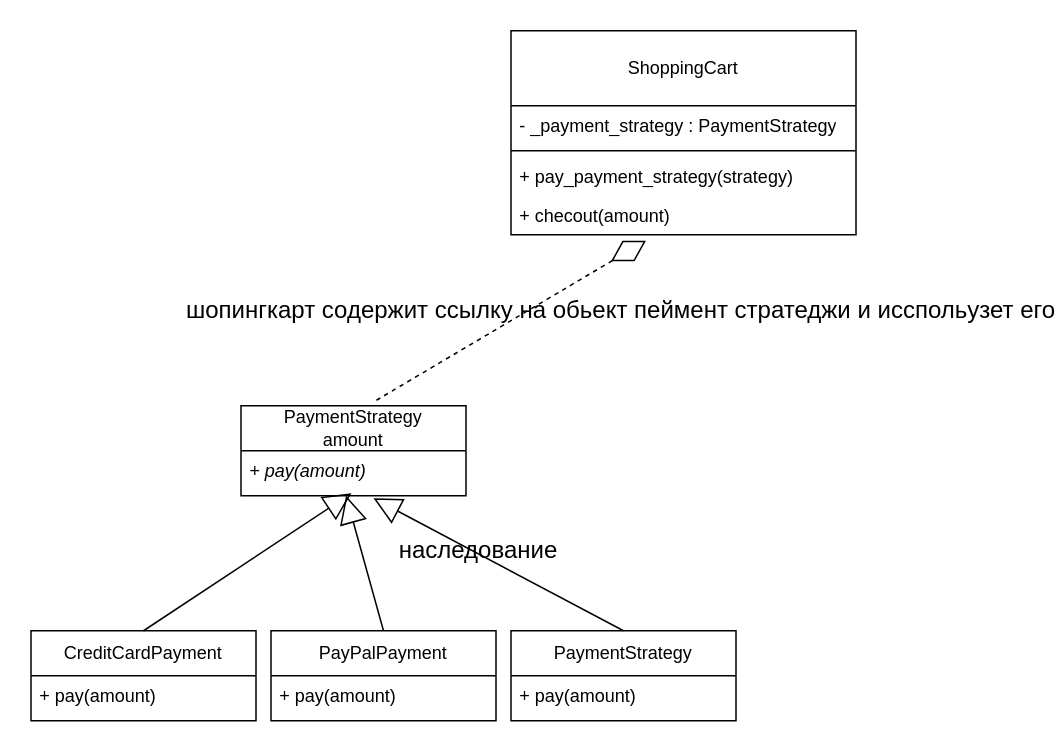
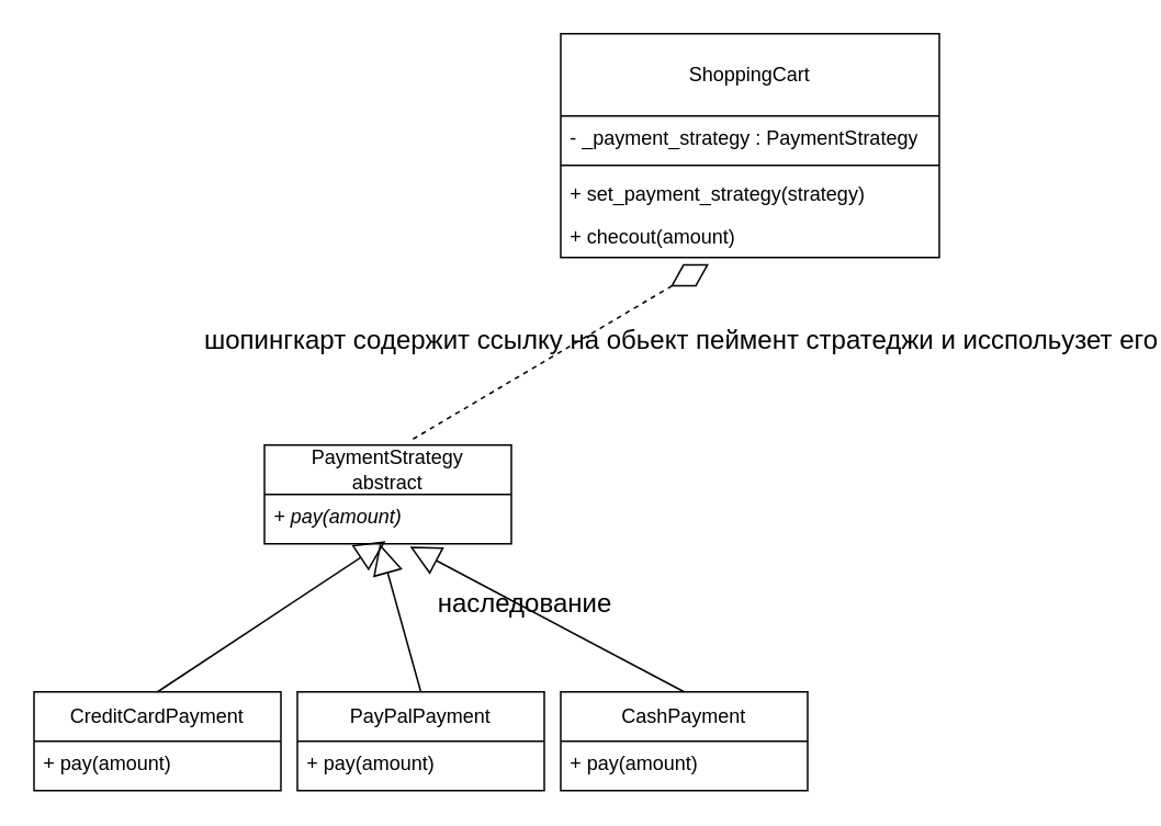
  <mxCell id="0" />
  <mxCell id="1" parent="0" />
- <mxCell id="2" value="&lt;div&gt;PaymentStrategy&lt;/div&gt;&lt;div&gt;amount&lt;/div&gt;" style="swimlane;fontStyle=0;childLayout=stackLayout;horizontal=1;startSize=30;fillColor=none;horizontalStack=0;resizeParent=1;resizeParentMax=0;resizeLast=0;collapsible=1;marginBottom=0;whiteSpace=wrap;html=1;" vertex="1" parent="1"><mxGeometry x="160" y="270" width="150" height="60" as="geometry" /></mxCell>
+ <mxCell id="2" value="&lt;div&gt;PaymentStrategy&lt;/div&gt;&lt;div&gt;abstract&lt;/div&gt;" style="swimlane;fontStyle=0;childLayout=stackLayout;horizontal=1;startSize=30;fillColor=none;horizontalStack=0;resizeParent=1;resizeParentMax=0;resizeLast=0;collapsible=1;marginBottom=0;whiteSpace=wrap;html=1;" vertex="1" parent="1"><mxGeometry x="160" y="270" width="150" height="60" as="geometry" /></mxCell>
  <mxCell id="3" value="&lt;i&gt;+ pay(amount)&lt;/i&gt;" style="text;strokeColor=none;fillColor=none;align=left;verticalAlign=top;spacingLeft=4;spacingRight=4;overflow=hidden;rotatable=0;points=[[0,0.5],[1,0.5]];portConstraint=eastwest;whiteSpace=wrap;html=1;" vertex="1" parent="2"><mxGeometry y="30" width="150" height="30" as="geometry" /></mxCell>
  <mxCell id="4" value="CreditCardPayment" style="swimlane;fontStyle=0;childLayout=stackLayout;horizontal=1;startSize=30;fillColor=none;horizontalStack=0;resizeParent=1;resizeParentMax=0;resizeLast=0;collapsible=1;marginBottom=0;whiteSpace=wrap;html=1;" vertex="1" parent="1"><mxGeometry x="20" y="420" width="150" height="60" as="geometry" /></mxCell>
  <mxCell id="5" value="&lt;span&gt;+ pay(amount)&lt;/span&gt;" style="text;strokeColor=none;fillColor=none;align=left;verticalAlign=top;spacingLeft=4;spacingRight=4;overflow=hidden;rotatable=0;points=[[0,0.5],[1,0.5]];portConstraint=eastwest;whiteSpace=wrap;html=1;fontStyle=0" vertex="1" parent="4"><mxGeometry y="30" width="150" height="30" as="geometry" /></mxCell>
- <mxCell id="6" value="PaymentStrategy" style="swimlane;fontStyle=0;childLayout=stackLayout;horizontal=1;startSize=30;fillColor=none;horizontalStack=0;resizeParent=1;resizeParentMax=0;resizeLast=0;collapsible=1;marginBottom=0;whiteSpace=wrap;html=1;" vertex="1" parent="1"><mxGeometry x="340" y="420" width="150" height="60" as="geometry" /></mxCell>
+ <mxCell id="6" value="CashPayment" style="swimlane;fontStyle=0;childLayout=stackLayout;horizontal=1;startSize=30;fillColor=none;horizontalStack=0;resizeParent=1;resizeParentMax=0;resizeLast=0;collapsible=1;marginBottom=0;whiteSpace=wrap;html=1;" vertex="1" parent="1"><mxGeometry x="340" y="420" width="150" height="60" as="geometry" /></mxCell>
  <mxCell id="7" value="&lt;span&gt;+ pay(amount)&lt;/span&gt;" style="text;strokeColor=none;fillColor=none;align=left;verticalAlign=top;spacingLeft=4;spacingRight=4;overflow=hidden;rotatable=0;points=[[0,0.5],[1,0.5]];portConstraint=eastwest;whiteSpace=wrap;html=1;fontStyle=0" vertex="1" parent="6"><mxGeometry y="30" width="150" height="30" as="geometry" /></mxCell>
  <mxCell id="8" value="PayPalPayment" style="swimlane;fontStyle=0;childLayout=stackLayout;horizontal=1;startSize=30;fillColor=none;horizontalStack=0;resizeParent=1;resizeParentMax=0;resizeLast=0;collapsible=1;marginBottom=0;whiteSpace=wrap;html=1;" vertex="1" parent="1"><mxGeometry x="180" y="420" width="150" height="60" as="geometry" /></mxCell>
  <mxCell id="9" value="&lt;span&gt;+ pay(amount)&lt;/span&gt;" style="text;strokeColor=none;fillColor=none;align=left;verticalAlign=top;spacingLeft=4;spacingRight=4;overflow=hidden;rotatable=0;points=[[0,0.5],[1,0.5]];portConstraint=eastwest;whiteSpace=wrap;html=1;fontStyle=0" vertex="1" parent="8"><mxGeometry y="30" width="150" height="30" as="geometry" /></mxCell>
  <mxCell id="10" value="" style="endArrow=block;endSize=16;endFill=0;html=1;rounded=0;fontSize=12;curved=1;exitX=0.5;exitY=0;exitDx=0;exitDy=0;entryX=0.491;entryY=0.944;entryDx=0;entryDy=0;entryPerimeter=0;" edge="1" parent="1" source="4" target="3"><mxGeometry width="160" relative="1" as="geometry"><mxPoint x="200" y="340" as="sourcePoint" /><mxPoint x="360" y="340" as="targetPoint" /></mxGeometry></mxCell>
  <mxCell id="11" value="" style="endArrow=block;endSize=16;endFill=0;html=1;rounded=0;fontSize=12;curved=1;exitX=0.5;exitY=0;exitDx=0;exitDy=0;" edge="1" parent="1" source="8"><mxGeometry width="160" relative="1" as="geometry"><mxPoint x="180" y="560" as="sourcePoint" /><mxPoint x="230" y="330" as="targetPoint" /></mxGeometry></mxCell>
  <mxCell id="12" value="" style="endArrow=block;endSize=16;endFill=0;html=1;rounded=0;fontSize=12;curved=1;entryX=0.589;entryY=1.056;entryDx=0;entryDy=0;entryPerimeter=0;exitX=0.5;exitY=0;exitDx=0;exitDy=0;" edge="1" parent="1" source="6" target="3"><mxGeometry width="160" relative="1" as="geometry"><mxPoint x="290" y="610" as="sourcePoint" /><mxPoint x="450" y="610" as="targetPoint" /></mxGeometry></mxCell>
  <mxCell id="13" value="наследование" style="text;html=1;align=center;verticalAlign=middle;resizable=0;points=[];autosize=1;strokeColor=none;fillColor=none;fontSize=16;" vertex="1" parent="1"><mxGeometry x="263" y="351" width="110" height="30" as="geometry" /></mxCell>
  <mxCell id="14" value="ShoppingCart" style="swimlane;fontStyle=0;childLayout=stackLayout;horizontal=1;startSize=50;fillColor=none;horizontalStack=0;resizeParent=1;resizeParentMax=0;resizeLast=0;collapsible=1;marginBottom=0;whiteSpace=wrap;html=1;" vertex="1" parent="1"><mxGeometry x="340" y="20" width="230" height="136" as="geometry" /></mxCell>
  <mxCell id="15" value="- _payment_strategy : PaymentStrategy" style="text;strokeColor=none;fillColor=none;align=left;verticalAlign=top;spacingLeft=4;spacingRight=4;overflow=hidden;rotatable=0;points=[[0,0.5],[1,0.5]];portConstraint=eastwest;whiteSpace=wrap;html=1;" vertex="1" parent="14"><mxGeometry y="50" width="230" height="26" as="geometry" /></mxCell>
  <mxCell id="16" value="" style="line;strokeWidth=1;fillColor=none;align=left;verticalAlign=middle;spacingTop=-1;spacingLeft=3;spacingRight=3;rotatable=0;labelPosition=right;points=[];portConstraint=eastwest;strokeColor=inherit;" vertex="1" parent="14"><mxGeometry y="76" width="230" height="8" as="geometry" /></mxCell>
- <mxCell id="17" value="+ pay_payment_strategy(strategy)" style="text;strokeColor=none;fillColor=none;align=left;verticalAlign=top;spacingLeft=4;spacingRight=4;overflow=hidden;rotatable=0;points=[[0,0.5],[1,0.5]];portConstraint=eastwest;whiteSpace=wrap;html=1;" vertex="1" parent="14"><mxGeometry y="84" width="230" height="26" as="geometry" /></mxCell>
+ <mxCell id="17" value="+ set_payment_strategy(strategy)" style="text;strokeColor=none;fillColor=none;align=left;verticalAlign=top;spacingLeft=4;spacingRight=4;overflow=hidden;rotatable=0;points=[[0,0.5],[1,0.5]];portConstraint=eastwest;whiteSpace=wrap;html=1;" vertex="1" parent="14"><mxGeometry y="84" width="230" height="26" as="geometry" /></mxCell>
  <mxCell id="18" value="+ checout(amount)" style="text;strokeColor=none;fillColor=none;align=left;verticalAlign=top;spacingLeft=4;spacingRight=4;overflow=hidden;rotatable=0;points=[[0,0.5],[1,0.5]];portConstraint=eastwest;whiteSpace=wrap;html=1;" vertex="1" parent="14"><mxGeometry y="110" width="230" height="26" as="geometry" /></mxCell>
  <mxCell id="19" value="" style="endArrow=diamondThin;endFill=0;endSize=24;html=1;rounded=0;fontSize=12;curved=1;entryX=0.391;entryY=1.154;entryDx=0;entryDy=0;entryPerimeter=0;exitX=0.602;exitY=-0.061;exitDx=0;exitDy=0;exitPerimeter=0;dashed=1;" edge="1" parent="1" source="2" target="18"><mxGeometry width="160" relative="1" as="geometry"><mxPoint x="250" y="260" as="sourcePoint" /><mxPoint x="420" y="230" as="targetPoint" /></mxGeometry></mxCell>
  <mxCell id="20" value="шопингкарт содержит ссылку на обьект пеймент стратеджи и исспольузет его" style="text;html=1;align=center;verticalAlign=middle;resizable=0;points=[];autosize=1;strokeColor=none;fillColor=none;fontSize=16;" vertex="1" parent="1"><mxGeometry x="143" y="191" width="540" height="30" as="geometry" /></mxCell>
